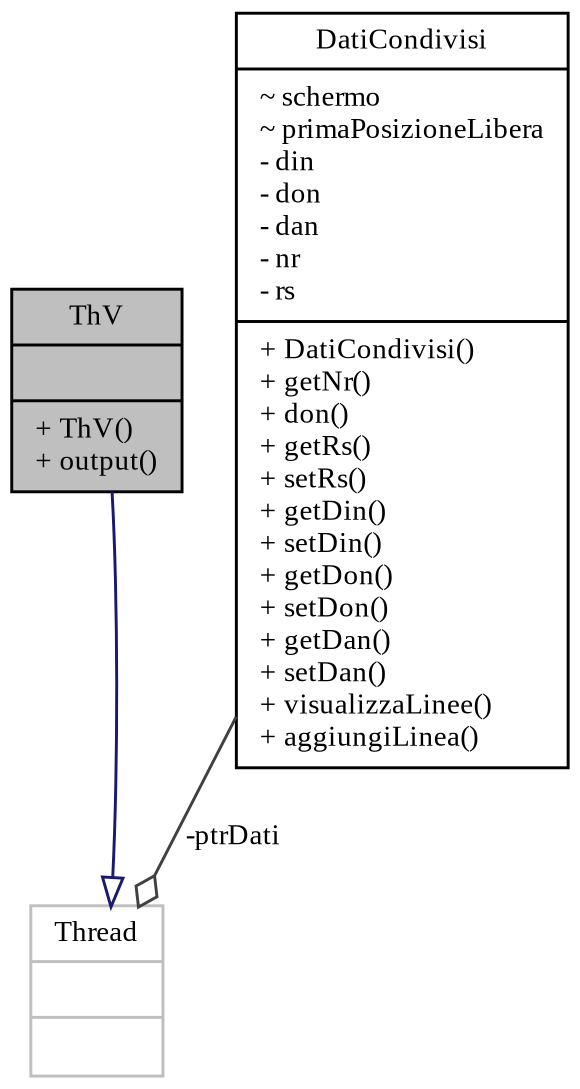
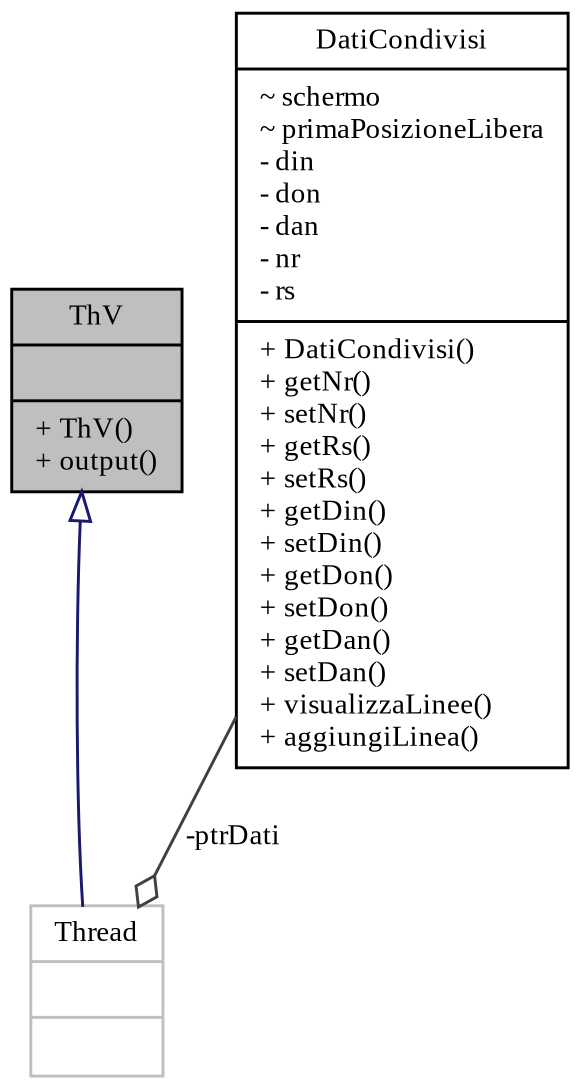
  digraph {
    fontname="Liberation Serif"
    node [color=black fillcolor=white fontname="Liberation Serif" fontsize=10 shape=record style=filled]
    edge [fontname="Liberation Serif" fontsize=10 labelfontname=Helvetica labelfontsize=10 style=solid]
    n1 [fillcolor=grey75 fontcolor=black height=0.2 label="{ThV\n||+ ThV()\l+ output()\l}" width=0.4]
    n2 [color=grey75 height=0.2 label="{Thread\n||}" width=0.4]
-   n3 [height=0.2 label="{DatiCondivisi\n|~ schermo\l~ primaPosizioneLibera\l- din\l- don\l- dan\l- nr\l- rs\l|+ DatiCondivisi()\l+ getNr()\l+ don()\l+ getRs()\l+ setRs()\l+ getDin()\l+ setDin()\l+ getDon()\l+ setDon()\l+ getDan()\l+ setDan()\l+ visualizzaLinee()\l+ aggiungiLinea()\l}" width=0.4]
-   n2 -> n1 [arrowtail=onormal color=midnightblue dir=back]
+   n3 [height=0.2 label="{DatiCondivisi\n|~ schermo\l~ primaPosizioneLibera\l- din\l- don\l- dan\l- nr\l- rs\l|+ DatiCondivisi()\l+ getNr()\l+ setNr()\l+ getRs()\l+ setRs()\l+ getDin()\l+ setDin()\l+ getDon()\l+ setDon()\l+ getDan()\l+ setDan()\l+ visualizzaLinee()\l+ aggiungiLinea()\l}" width=0.4]
+   n1 -> n2 [arrowtail=onormal color=midnightblue dir=back]
    n3 -> n2 [arrowhead=odiamond color=grey25 label=" -ptrDati"]
  }
